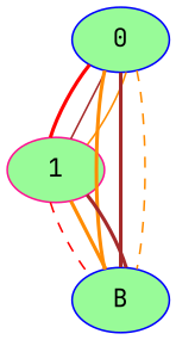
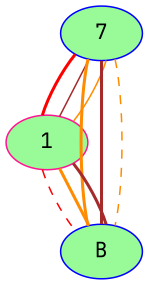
  graph {
    fontname="JetBrains Mono"
    node [style=filled fillcolor=palegreen color=blue fontname="JetBrains Mono"]
    edge [color=darkorange style=bold fontname="JetBrains Mono"]
-   0
+   0 [label=7]
    1 [color=deeppink]
    B
    0 -- 1 [color=red]
    0 -- 1 [color=brown style=solid]
    0 -- 1 [style=solid]
    0 -- B
    0 -- B [color=brown]
    0 -- B [style=dashed]
    1 -- B [color=red style=dashed]
    1 -- B
    1 -- B [color=brown]
  }
